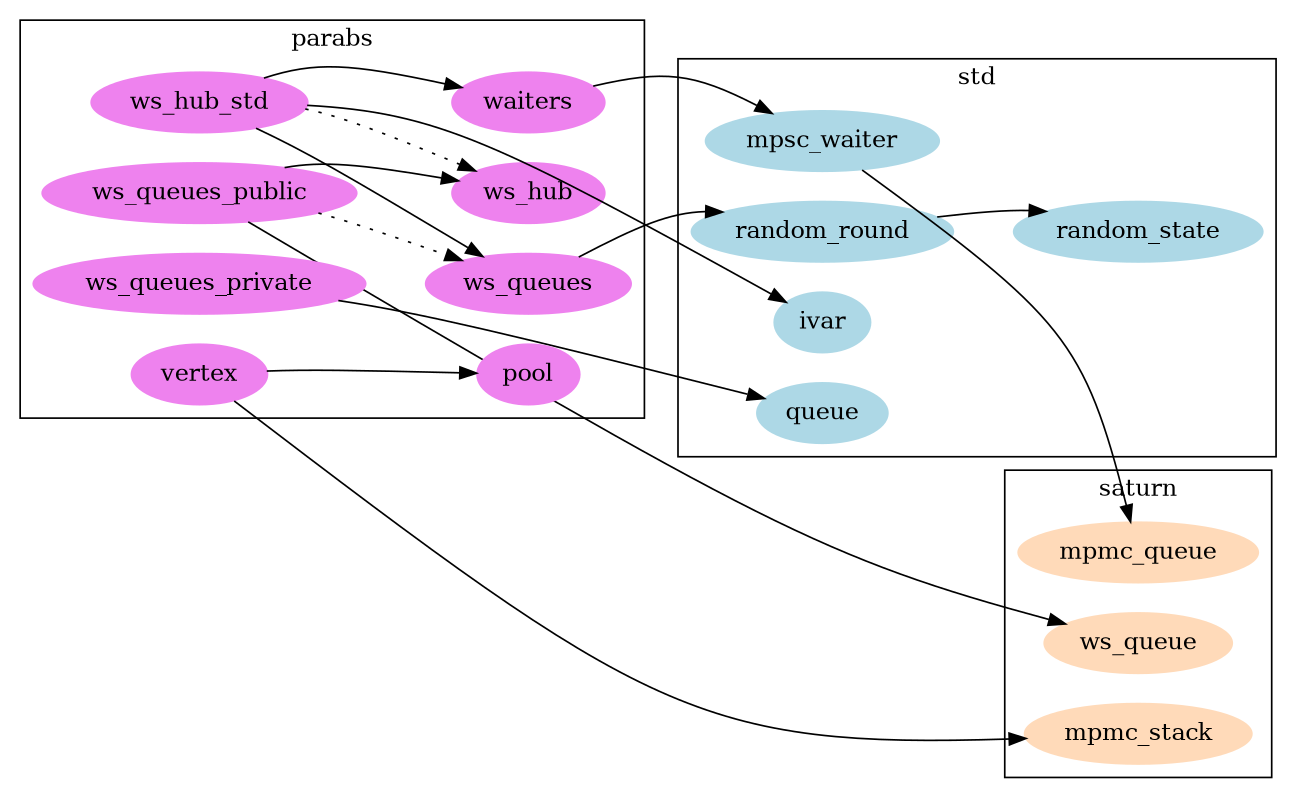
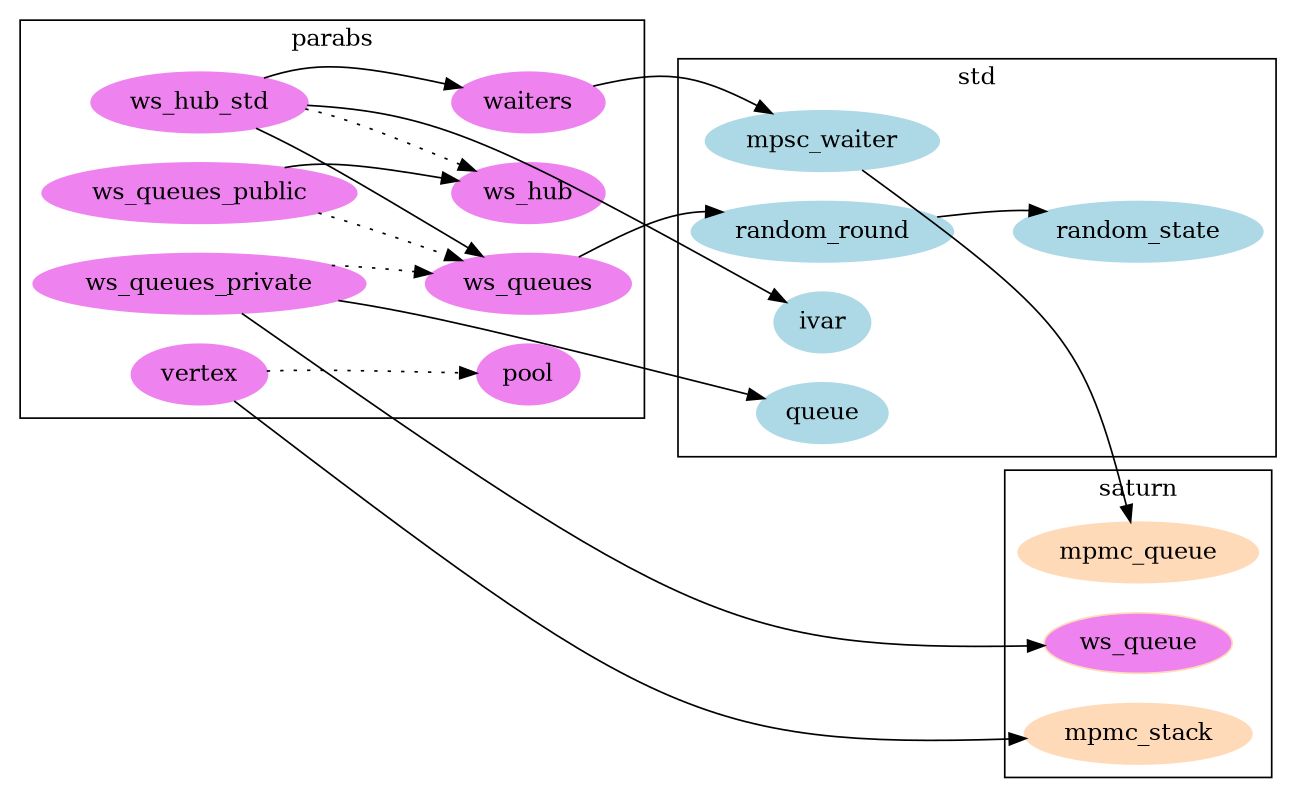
  digraph {
    rankdir=LR
    splines=curved
    node [color=violet style=filled]
    n1 [color=lightblue label=random_state]
    n2 [color=lightblue label=random_round]
    n3 [color=lightblue label=queue]
    n4 [color=lightblue label=mpsc_waiter]
    n5 [color=lightblue label=ivar]
    n6 [color=peachpuff label=mpmc_stack]
    n7 [color=peachpuff label=mpmc_queue]
-   n8 [color=peachpuff label=ws_queue]
+   n8 [color=peachpuff label=ws_queue fillcolor=violet]
    n9 [label=ws_queues]
    n10 [label=ws_queues_public]
    n11 [label=ws_queues_private]
    n12 [label=waiters]
    n13 [label=ws_hub]
    n14 [label=ws_hub_std]
    n15 [label=pool]
    n16 [label=vertex]
    subgraph cluster_1 {
      label=std
      n1
      n2
      n3
      n4
      n5
    }
    subgraph cluster_2 {
      label=saturn
      n6
      n7
      n8
    }
    subgraph cluster_3 {
      label=parabs
      n9
      n10
      n11
      n12
      n13
      n14
      n15
      n16
    }
    n2 -> n1
    n4 -> n7
    n9 -> n2
-   n10 -> n8
+   n11 -> n8
    n10 -> n9 [style=dotted]
    n10 -> n13
    n11 -> n3
+   n11 -> n9 [style=dotted]
    n12 -> n4
    n14 -> n5
    n14 -> n9
    n14 -> n12
    n14 -> n13 [style=dotted]
    n16 -> n6
-   n16 -> n15
+   n16 -> n15 [style=dotted]
  }
